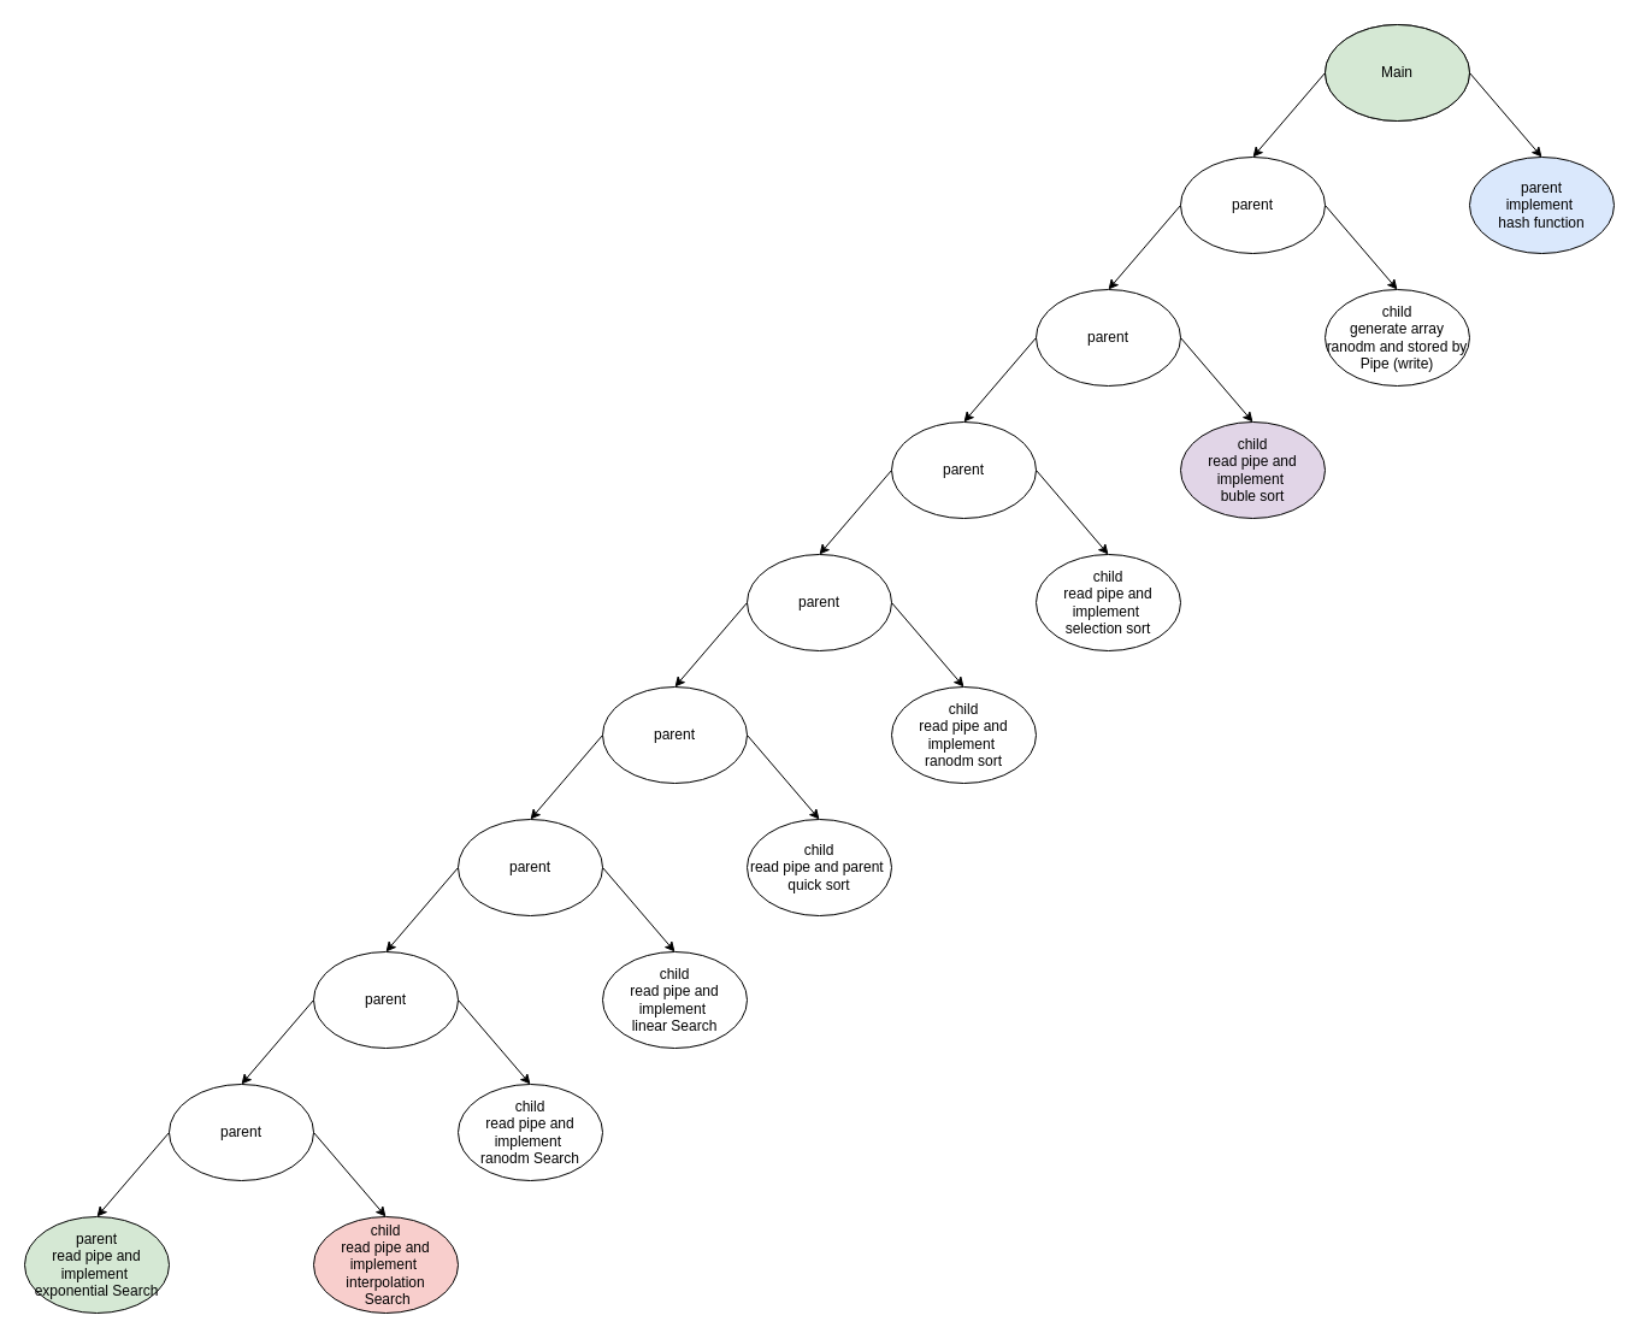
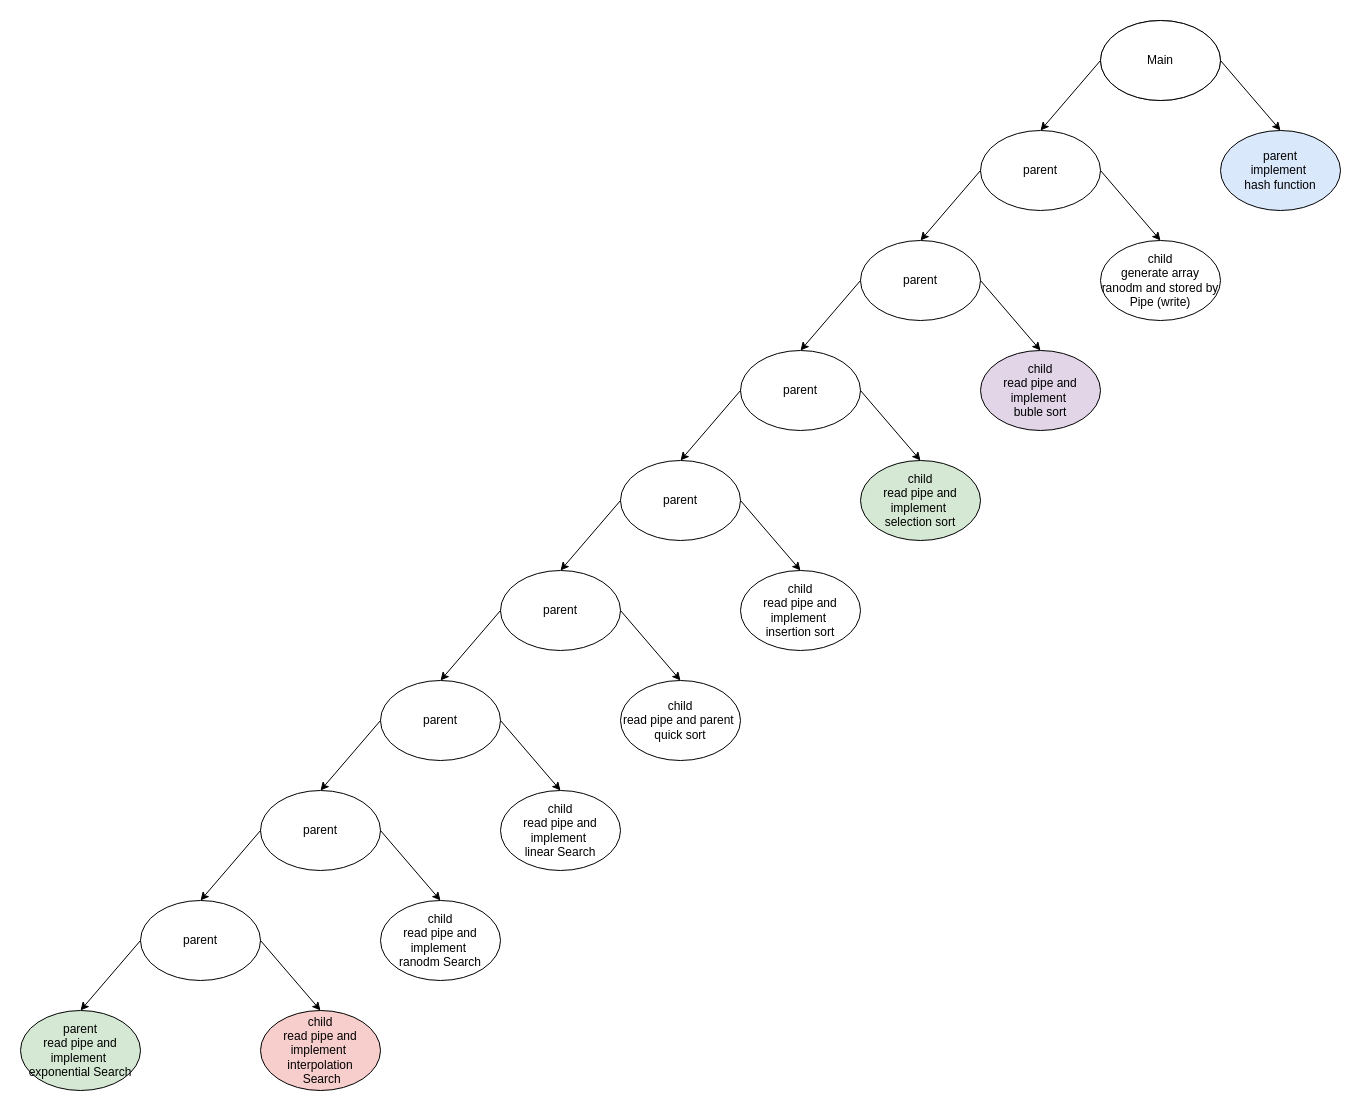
  <mxCell id="0" />
  <mxCell id="1" parent="0" />
  <mxCell id="2" value="" style="ellipse;whiteSpace=wrap;html=1;" parent="1" vertex="1"><mxGeometry x="1100" y="20" width="120" height="80" as="geometry" /></mxCell>
- <mxCell id="3" value="Main" style="ellipse;whiteSpace=wrap;html=1;fillColor=#d5e8d4;" parent="1" vertex="1"><mxGeometry x="1100" y="20" width="120" height="80" as="geometry" /></mxCell>
+ <mxCell id="3" value="Main" style="ellipse;whiteSpace=wrap;html=1;" parent="1" vertex="1"><mxGeometry x="1100" y="20" width="120" height="80" as="geometry" /></mxCell>
  <mxCell id="4" value="" style="endArrow=classic;html=1;rounded=0;" parent="1" edge="1"><mxGeometry width="50" height="50" relative="1" as="geometry"><mxPoint x="1100" y="60" as="sourcePoint" /><mxPoint x="1040" y="130" as="targetPoint" /></mxGeometry></mxCell>
  <mxCell id="5" value="" style="endArrow=classic;html=1;rounded=0;exitX=1;exitY=0.5;exitDx=0;exitDy=0;" parent="1" source="3" edge="1"><mxGeometry width="50" height="50" relative="1" as="geometry"><mxPoint x="1140" y="90" as="sourcePoint" /><mxPoint x="1280" y="130" as="targetPoint" /></mxGeometry></mxCell>
  <mxCell id="6" value="parent" style="ellipse;whiteSpace=wrap;html=1;" parent="1" vertex="1"><mxGeometry x="980" y="130" width="120" height="80" as="geometry" /></mxCell>
  <mxCell id="7" value="child&lt;div&gt;generate array ranodm and stored by Pipe (write)&lt;/div&gt;" style="ellipse;whiteSpace=wrap;html=1;" parent="1" vertex="1"><mxGeometry x="1100" y="240" width="120" height="80" as="geometry" /></mxCell>
  <mxCell id="8" value="" style="endArrow=classic;html=1;rounded=0;" parent="1" edge="1"><mxGeometry width="50" height="50" relative="1" as="geometry"><mxPoint x="980" y="170" as="sourcePoint" /><mxPoint x="920" y="240" as="targetPoint" /></mxGeometry></mxCell>
  <mxCell id="9" value="" style="endArrow=classic;html=1;rounded=0;" parent="1" edge="1"><mxGeometry width="50" height="50" relative="1" as="geometry"><mxPoint x="1100" y="170" as="sourcePoint" /><mxPoint x="1160" y="240" as="targetPoint" /></mxGeometry></mxCell>
  <mxCell id="10" value="parent" style="ellipse;whiteSpace=wrap;html=1;" parent="1" vertex="1"><mxGeometry x="860" y="240" width="120" height="80" as="geometry" /></mxCell>
  <mxCell id="11" value="child&lt;div&gt;read pipe and implement&amp;nbsp;&lt;/div&gt;&lt;div&gt;buble sort&lt;/div&gt;" style="ellipse;whiteSpace=wrap;html=1;fillColor=#e1d5e7;" parent="1" vertex="1"><mxGeometry x="980" y="350" width="120" height="80" as="geometry" /></mxCell>
  <mxCell id="12" value="" style="endArrow=classic;html=1;rounded=0;" parent="1" edge="1"><mxGeometry width="50" height="50" relative="1" as="geometry"><mxPoint x="860" y="280" as="sourcePoint" /><mxPoint x="800" y="350" as="targetPoint" /></mxGeometry></mxCell>
  <mxCell id="13" value="" style="endArrow=classic;html=1;rounded=0;exitX=1;exitY=0.5;exitDx=0;exitDy=0;" parent="1" edge="1"><mxGeometry width="50" height="50" relative="1" as="geometry"><mxPoint x="980" y="280" as="sourcePoint" /><mxPoint x="1040" y="350" as="targetPoint" /></mxGeometry></mxCell>
  <mxCell id="14" value="parent" style="ellipse;whiteSpace=wrap;html=1;" parent="1" vertex="1"><mxGeometry y="350" width="120" height="80" as="geometry" x="740" /></mxCell>
- <mxCell id="15" value="child&lt;div&gt;&lt;div&gt;read pipe and implement&amp;nbsp;&lt;/div&gt;&lt;div&gt;selection sort&lt;/div&gt;&lt;/div&gt;" style="ellipse;whiteSpace=wrap;html=1;" parent="1" vertex="1"><mxGeometry x="860" y="460" width="120" height="80" as="geometry" /></mxCell>
+ <mxCell id="15" value="child&lt;div&gt;&lt;div&gt;read pipe and implement&amp;nbsp;&lt;/div&gt;&lt;div&gt;selection sort&lt;/div&gt;&lt;/div&gt;" style="ellipse;whiteSpace=wrap;html=1;fillColor=#d5e8d4;" parent="1" vertex="1"><mxGeometry x="860" y="460" width="120" height="80" as="geometry" /></mxCell>
  <mxCell id="16" value="" style="endArrow=classic;html=1;rounded=0;" parent="1" edge="1"><mxGeometry width="50" height="50" relative="1" as="geometry"><mxPoint y="390" as="sourcePoint" x="740" /><mxPoint x="680" y="460" as="targetPoint" /></mxGeometry></mxCell>
  <mxCell id="17" value="" style="endArrow=classic;html=1;rounded=0;exitX=1;exitY=0.5;exitDx=0;exitDy=0;" parent="1" edge="1"><mxGeometry width="50" height="50" relative="1" as="geometry"><mxPoint x="860" y="390" as="sourcePoint" /><mxPoint x="920" y="460" as="targetPoint" /></mxGeometry></mxCell>
  <mxCell id="18" value="parent" style="ellipse;whiteSpace=wrap;html=1;" parent="1" vertex="1"><mxGeometry x="620" y="460" width="120" height="80" as="geometry" /></mxCell>
- <mxCell id="19" value="child&lt;div&gt;&lt;div&gt;read pipe and implement&amp;nbsp;&lt;/div&gt;&lt;div&gt;ranodm sort&lt;/div&gt;&lt;/div&gt;" style="ellipse;whiteSpace=wrap;html=1;" parent="1" vertex="1"><mxGeometry y="570" width="120" height="80" as="geometry" x="740" /></mxCell>
+ <mxCell id="19" value="child&lt;div&gt;&lt;div&gt;read pipe and implement&amp;nbsp;&lt;/div&gt;&lt;div&gt;insertion sort&lt;/div&gt;&lt;/div&gt;" style="ellipse;whiteSpace=wrap;html=1;" parent="1" vertex="1"><mxGeometry y="570" width="120" height="80" as="geometry" x="740" /></mxCell>
  <mxCell id="20" value="" style="endArrow=classic;html=1;rounded=0;" parent="1" edge="1"><mxGeometry width="50" height="50" relative="1" as="geometry"><mxPoint x="620" y="500" as="sourcePoint" /><mxPoint x="560" y="570" as="targetPoint" /></mxGeometry></mxCell>
  <mxCell id="21" value="" style="endArrow=classic;html=1;rounded=0;exitX=1;exitY=0.5;exitDx=0;exitDy=0;" parent="1" edge="1"><mxGeometry width="50" height="50" relative="1" as="geometry"><mxPoint y="500" as="sourcePoint" x="740" /><mxPoint x="800" y="570" as="targetPoint" /></mxGeometry></mxCell>
  <mxCell id="22" value="parent" style="ellipse;whiteSpace=wrap;html=1;" parent="1" vertex="1"><mxGeometry x="500" y="570" width="120" height="80" as="geometry" /></mxCell>
  <mxCell id="23" value="child&lt;div&gt;&lt;div&gt;read pipe and parent&amp;nbsp;&lt;/div&gt;&lt;div&gt;quick sort&lt;/div&gt;&lt;/div&gt;" style="ellipse;whiteSpace=wrap;html=1;" parent="1" vertex="1"><mxGeometry x="620" y="680" width="120" height="80" as="geometry" /></mxCell>
  <mxCell id="24" value="" style="endArrow=classic;html=1;rounded=0;" parent="1" edge="1"><mxGeometry width="50" height="50" relative="1" as="geometry"><mxPoint x="500" y="610" as="sourcePoint" /><mxPoint x="440" y="680" as="targetPoint" /></mxGeometry></mxCell>
  <mxCell id="25" value="" style="endArrow=classic;html=1;rounded=0;exitX=1;exitY=0.5;exitDx=0;exitDy=0;" parent="1" edge="1"><mxGeometry width="50" height="50" relative="1" as="geometry"><mxPoint x="620" y="610" as="sourcePoint" /><mxPoint x="680" y="680" as="targetPoint" /></mxGeometry></mxCell>
  <mxCell id="26" value="parent" style="ellipse;whiteSpace=wrap;html=1;" parent="1" vertex="1"><mxGeometry x="380" y="680" width="120" height="80" as="geometry" /></mxCell>
  <mxCell id="27" value="child&lt;div&gt;&lt;div&gt;read pipe and implement&amp;nbsp;&lt;/div&gt;&lt;div&gt;linear Search&lt;/div&gt;&lt;/div&gt;" style="ellipse;whiteSpace=wrap;html=1;" parent="1" vertex="1"><mxGeometry x="500" y="790" width="120" height="80" as="geometry" /></mxCell>
  <mxCell id="28" value="" style="endArrow=classic;html=1;rounded=0;exitX=1;exitY=0.5;exitDx=0;exitDy=0;" parent="1" edge="1"><mxGeometry width="50" height="50" relative="1" as="geometry"><mxPoint x="500" y="720" as="sourcePoint" /><mxPoint x="560" y="790" as="targetPoint" /></mxGeometry></mxCell>
  <mxCell id="29" value="" style="endArrow=classic;html=1;rounded=0;" parent="1" edge="1"><mxGeometry width="50" height="50" relative="1" as="geometry"><mxPoint x="380" y="720" as="sourcePoint" /><mxPoint x="320" y="790" as="targetPoint" /></mxGeometry></mxCell>
  <mxCell id="30" value="parent" style="ellipse;whiteSpace=wrap;html=1;" parent="1" vertex="1"><mxGeometry x="260" y="790" width="120" height="80" as="geometry" /></mxCell>
  <mxCell id="31" value="child&lt;div&gt;&lt;div&gt;read pipe and implement&amp;nbsp;&lt;/div&gt;&lt;div&gt;ranodm Search&lt;br&gt;&lt;/div&gt;&lt;/div&gt;" style="ellipse;whiteSpace=wrap;html=1;" parent="1" vertex="1"><mxGeometry x="380" y="900" width="120" height="80" as="geometry" /></mxCell>
  <mxCell id="32" value="" style="endArrow=classic;html=1;rounded=0;" parent="1" edge="1"><mxGeometry width="50" height="50" relative="1" as="geometry"><mxPoint x="260" y="830" as="sourcePoint" /><mxPoint x="200" y="900" as="targetPoint" /></mxGeometry></mxCell>
  <mxCell id="33" value="" style="endArrow=classic;html=1;rounded=0;exitX=1;exitY=0.5;exitDx=0;exitDy=0;" parent="1" edge="1"><mxGeometry width="50" height="50" relative="1" as="geometry"><mxPoint x="380" y="830" as="sourcePoint" /><mxPoint x="440" y="900" as="targetPoint" /></mxGeometry></mxCell>
  <mxCell id="34" value="&lt;div&gt;&lt;div&gt;parent&lt;/div&gt;&lt;/div&gt;" style="ellipse;whiteSpace=wrap;html=1;" parent="1" vertex="1"><mxGeometry x="140" y="900" width="120" height="80" as="geometry" /></mxCell>
  <mxCell id="35" value="child&lt;div&gt;&lt;div&gt;read pipe and implement&amp;nbsp;&lt;/div&gt;&lt;/div&gt;&lt;div&gt;interpolation&lt;/div&gt;&lt;div&gt;&amp;nbsp;Search&lt;br&gt;&lt;/div&gt;" style="ellipse;whiteSpace=wrap;html=1;fillColor=#f8cecc;" parent="1" vertex="1"><mxGeometry x="260" y="1010" width="120" height="80" as="geometry" /></mxCell>
  <mxCell id="36" value="" style="endArrow=classic;html=1;rounded=0;" edge="1" parent="1"><mxGeometry width="50" height="50" relative="1" as="geometry"><mxPoint x="140" y="940" as="sourcePoint" /><mxPoint x="80" y="1010" as="targetPoint" /></mxGeometry></mxCell>
  <mxCell id="37" value="parent&lt;div&gt;&lt;div&gt;read pipe and implement&amp;nbsp;&lt;/div&gt;&lt;div&gt;exponential Search&lt;br&gt;&lt;/div&gt;&lt;/div&gt;" style="ellipse;whiteSpace=wrap;html=1;fillColor=#d5e8d4;" vertex="1" parent="1"><mxGeometry x="20" y="1010" width="120" height="80" as="geometry" /></mxCell>
  <mxCell id="38" value="" style="endArrow=classic;html=1;rounded=0;exitX=1;exitY=0.5;exitDx=0;exitDy=0;" edge="1" parent="1"><mxGeometry width="50" height="50" relative="1" as="geometry"><mxPoint x="260" y="940" as="sourcePoint" /><mxPoint x="320" y="1010" as="targetPoint" /></mxGeometry></mxCell>
  <mxCell id="39" value="parent&lt;div&gt;&lt;div&gt;implement&amp;nbsp;&lt;/div&gt;&lt;div&gt;hash function&lt;/div&gt;&lt;/div&gt;" style="ellipse;whiteSpace=wrap;html=1;fillColor=#dae8fc;" vertex="1" parent="1"><mxGeometry x="1220" y="130" width="120" height="80" as="geometry" /></mxCell>
